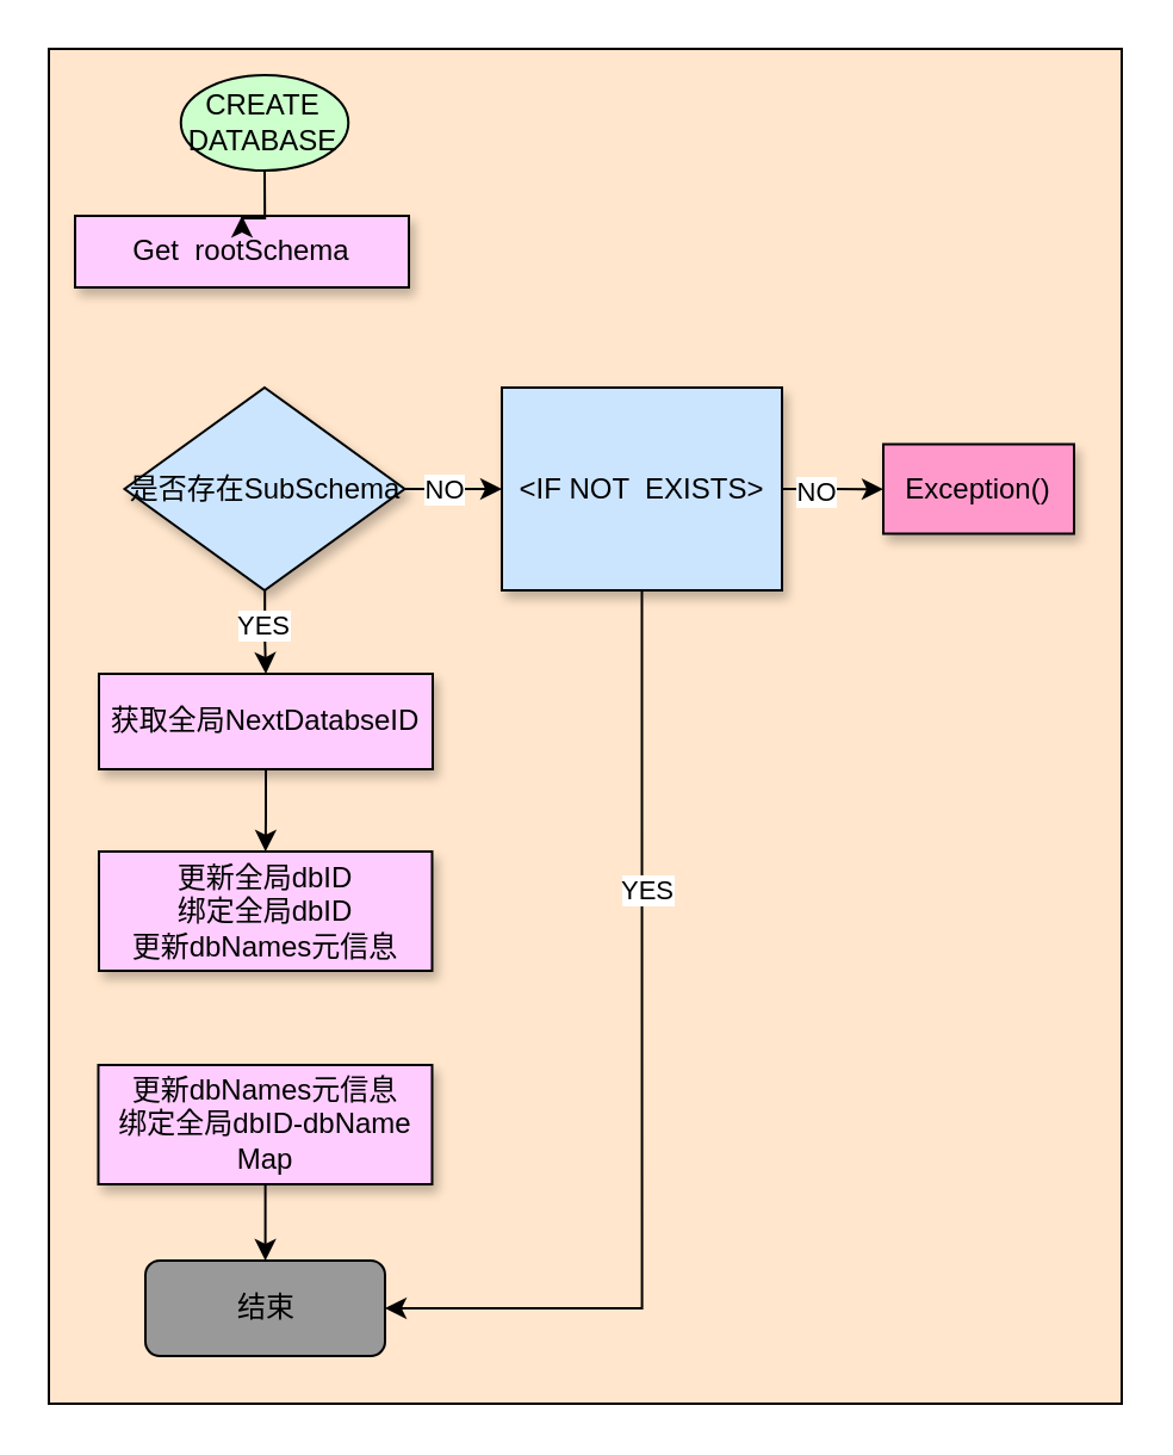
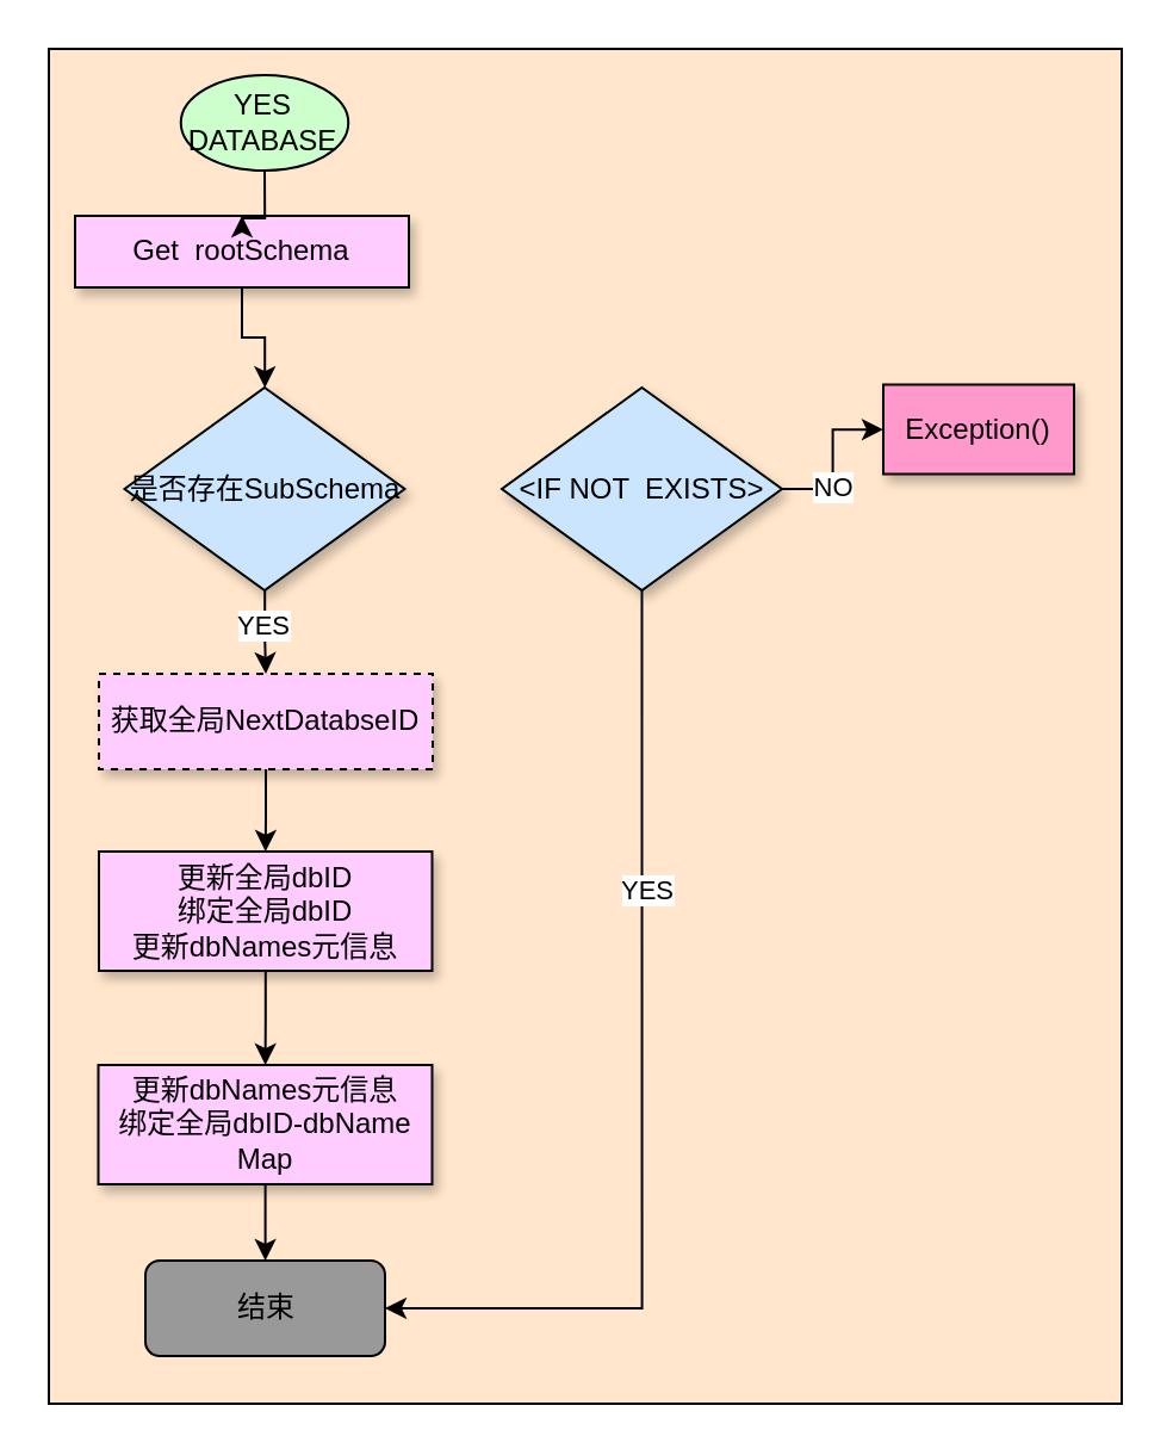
  <mxCell id="0" />
  <mxCell id="1" parent="0" />
  <mxCell id="2" value="" style="rounded=0;whiteSpace=wrap;html=1;fillColor=#FFE6CC;" parent="1" vertex="1"><mxGeometry x="20" y="20" width="450" height="568" as="geometry" /></mxCell>
+ <mxCell id="3" value="" style="edgeStyle=orthogonalEdgeStyle;rounded=0;orthogonalLoop=1;jettySize=auto;html=1;" parent="1" source="4" target="9" edge="1"><mxGeometry relative="1" as="geometry" /></mxCell>
  <mxCell id="4" value="Get&amp;nbsp; rootSchema" style="rounded=0;whiteSpace=wrap;html=1;fillColor=#FFCCFF;shadow=1;" parent="1" vertex="1"><mxGeometry x="31" y="90" width="140" height="30" as="geometry" /></mxCell>
- <mxCell id="5" value="" style="edgeStyle=orthogonalEdgeStyle;rounded=0;orthogonalLoop=1;jettySize=auto;html=1;" parent="1" source="9" target="19" edge="1"><mxGeometry relative="1" as="geometry" /></mxCell>
- <mxCell id="6" value="NO" style="edgeLabel;html=1;align=center;verticalAlign=middle;resizable=0;points=[];" parent="5" vertex="1" connectable="0"><mxGeometry x="0.181" relative="1" as="geometry"><mxPoint x="-8" as="offset" /></mxGeometry></mxCell>
  <mxCell id="7" value="" style="edgeStyle=orthogonalEdgeStyle;rounded=0;orthogonalLoop=1;jettySize=auto;html=1;" parent="1" source="9" target="11" edge="1"><mxGeometry relative="1" as="geometry" /></mxCell>
  <mxCell id="8" value="YES" style="edgeLabel;html=1;align=center;verticalAlign=middle;resizable=0;points=[];" parent="7" vertex="1" connectable="0"><mxGeometry x="-0.167" y="-1" relative="1" as="geometry"><mxPoint as="offset" /></mxGeometry></mxCell>
  <mxCell id="9" value="是否存在SubSchema" style="rhombus;whiteSpace=wrap;html=1;fillColor=#CCE5FF;rounded=0;shadow=1;" parent="1" vertex="1"><mxGeometry x="51.75" y="162" width="117.5" height="85" as="geometry" /></mxCell>
  <mxCell id="10" value="" style="edgeStyle=orthogonalEdgeStyle;rounded=0;orthogonalLoop=1;jettySize=auto;html=1;entryX=0.5;entryY=0;entryDx=0;entryDy=0;" parent="1" source="11" target="13" edge="1"><mxGeometry relative="1" as="geometry" /></mxCell>
- <mxCell id="11" value="获取全局NextDatabseID" style="whiteSpace=wrap;html=1;fillColor=#FFCCFF;rounded=0;shadow=1;" parent="1" vertex="1"><mxGeometry x="41" y="282" width="140" height="40" as="geometry" /></mxCell>
+ <mxCell id="11" value="获取全局NextDatabseID" style="whiteSpace=wrap;html=1;fillColor=#FFCCFF;rounded=0;shadow=1;dashed=1;" parent="1" vertex="1"><mxGeometry x="41" y="282" width="140" height="40" as="geometry" /></mxCell>
+ <mxCell id="12" value="" style="edgeStyle=orthogonalEdgeStyle;rounded=0;orthogonalLoop=1;jettySize=auto;html=1;" parent="1" source="13" target="15" edge="1"><mxGeometry relative="1" as="geometry" /></mxCell>
  <mxCell id="13" value="更新全局dbID&lt;br&gt;绑定全局dbID&lt;br&gt;更新dbNames元信息" style="whiteSpace=wrap;html=1;fillColor=#FFCCFF;rounded=0;shadow=1;" parent="1" vertex="1"><mxGeometry x="41" y="356.5" width="139.75" height="50" as="geometry" /></mxCell>
  <mxCell id="14" value="" style="edgeStyle=orthogonalEdgeStyle;rounded=0;orthogonalLoop=1;jettySize=auto;html=1;" parent="1" source="15" target="20" edge="1"><mxGeometry relative="1" as="geometry" /></mxCell>
  <mxCell id="15" value="更新dbNames元信息&lt;br&gt;绑定全局dbID-dbName Map" style="whiteSpace=wrap;html=1;fillColor=#FFCCFF;rounded=0;shadow=1;" parent="1" vertex="1"><mxGeometry x="40.75" y="446" width="140" height="50" as="geometry" /></mxCell>
- <mxCell id="16" value="Exception()" style="whiteSpace=wrap;html=1;fillColor=#FF99CC;rounded=0;shadow=1;" parent="1" vertex="1"><mxGeometry x="370" y="185.75" width="80" height="37.5" as="geometry" /></mxCell>
+ <mxCell id="16" value="Exception()" style="whiteSpace=wrap;html=1;fillColor=#FF99CC;rounded=0;shadow=1;" parent="1" vertex="1"><mxGeometry x="370" y="160.75" width="80" height="37.5" as="geometry" /></mxCell>
  <mxCell id="17" value="" style="edgeStyle=orthogonalEdgeStyle;rounded=0;orthogonalLoop=1;jettySize=auto;html=1;" parent="1" source="19" target="16" edge="1"><mxGeometry relative="1" as="geometry" /></mxCell>
  <mxCell id="18" value="NO" style="edgeLabel;html=1;align=center;verticalAlign=middle;resizable=0;points=[];" parent="17" vertex="1" connectable="0"><mxGeometry x="-0.321" relative="1" as="geometry"><mxPoint y="1" as="offset" /></mxGeometry></mxCell>
- <mxCell id="19" value="&amp;lt;IF NOT &lt;span style=&quot;white-space: pre&quot;&gt; &lt;/span&gt;EXISTS&amp;gt;" style="whiteSpace=wrap;html=1;fillColor=#CCE5FF;shadow=1;rounded=0;" parent="1" vertex="1"><mxGeometry x="210" y="162" width="117.5" height="85" as="geometry" /></mxCell>
+ <mxCell id="19" value="&amp;lt;IF NOT &lt;span style=&quot;white-space: pre&quot;&gt; &lt;/span&gt;EXISTS&amp;gt;" style="rhombus;whiteSpace=wrap;html=1;fillColor=#CCE5FF;rounded=0;shadow=1;" parent="1" vertex="1"><mxGeometry x="210" y="162" width="117.5" height="85" as="geometry" /></mxCell>
  <mxCell id="20" value="结束" style="rounded=1;whiteSpace=wrap;html=1;fillColor=#999999;" parent="1" vertex="1"><mxGeometry x="60.5" y="528" width="100.5" height="40" as="geometry" /></mxCell>
  <mxCell id="21" value="" style="edgeStyle=orthogonalEdgeStyle;rounded=0;orthogonalLoop=1;jettySize=auto;html=1;" parent="1" source="22" target="4" edge="1"><mxGeometry relative="1" as="geometry"><mxPoint x="111" y="98" as="targetPoint" /></mxGeometry></mxCell>
- <mxCell id="22" value="CREATE DATABASE" style="ellipse;whiteSpace=wrap;html=1;fillColor=#CCFFCC;" parent="1" vertex="1"><mxGeometry x="75.38" y="31" width="70.25" height="40" as="geometry" /></mxCell>
+ <mxCell id="22" value="YES DATABASE" style="ellipse;whiteSpace=wrap;html=1;fillColor=#CCFFCC;" parent="1" vertex="1"><mxGeometry x="75.38" y="31" width="70.25" height="40" as="geometry" /></mxCell>
  <mxCell id="23" value="" style="edgeStyle=orthogonalEdgeStyle;rounded=0;orthogonalLoop=1;jettySize=auto;html=1;fontSize=6;exitX=0.5;exitY=1;exitDx=0;exitDy=0;entryX=1;entryY=0.5;entryDx=0;entryDy=0;" parent="1" source="19" target="20" edge="1"><mxGeometry relative="1" as="geometry"><mxPoint x="166" y="434" as="sourcePoint" /><mxPoint x="-25" y="525" as="targetPoint" /></mxGeometry></mxCell>
  <mxCell id="24" value="YES" style="edgeLabel;html=1;align=center;verticalAlign=middle;resizable=0;points=[];" parent="23" vertex="1" connectable="0"><mxGeometry x="-0.383" y="2" relative="1" as="geometry"><mxPoint as="offset" /></mxGeometry></mxCell>
